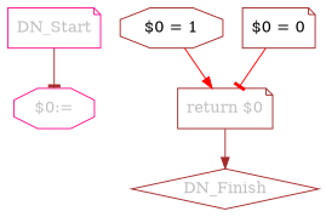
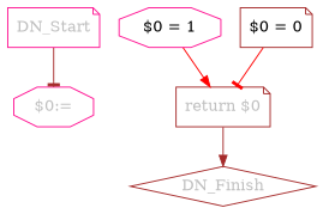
  digraph {
    node [color=deeppink fontcolor=grey shape=note]
    edge [arrowhead=tee color=brown]
    n1 [label=DN_Start]
    n2 [label="$0:=" shape=octagon]
-   n3 [color=brown label="$0 = 1" shape=octagon fontcolor=""]
+   n3 [label="$0 = 1" shape=octagon fontcolor=""]
    n4 [color=brown label="return $0"]
    n5 [color=brown label="$0 = 0" fontcolor=""]
    n6 [color=brown label=DN_Finish shape=diamond]
    n1 -> n2
    n3 -> n4 [arrowhead=normal color=red]
    n4 -> n6 [arrowhead=normal]
    n5 -> n4 [color=red]
  }
